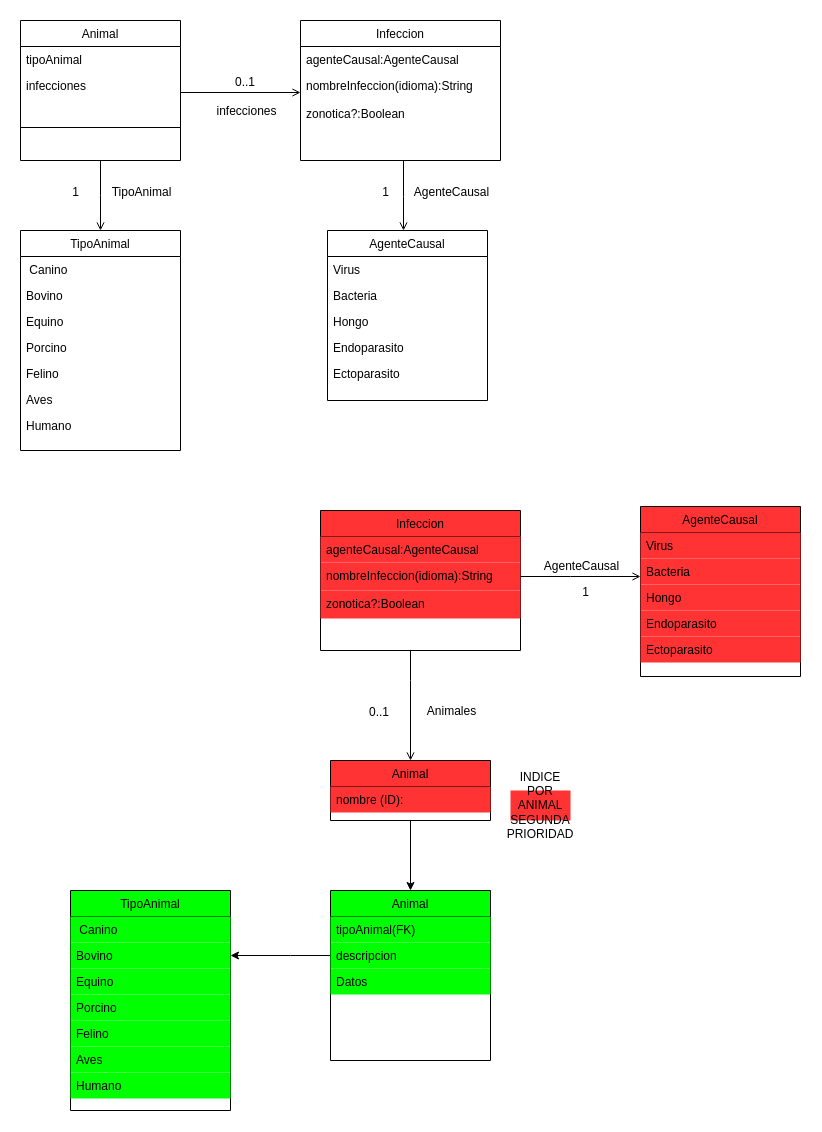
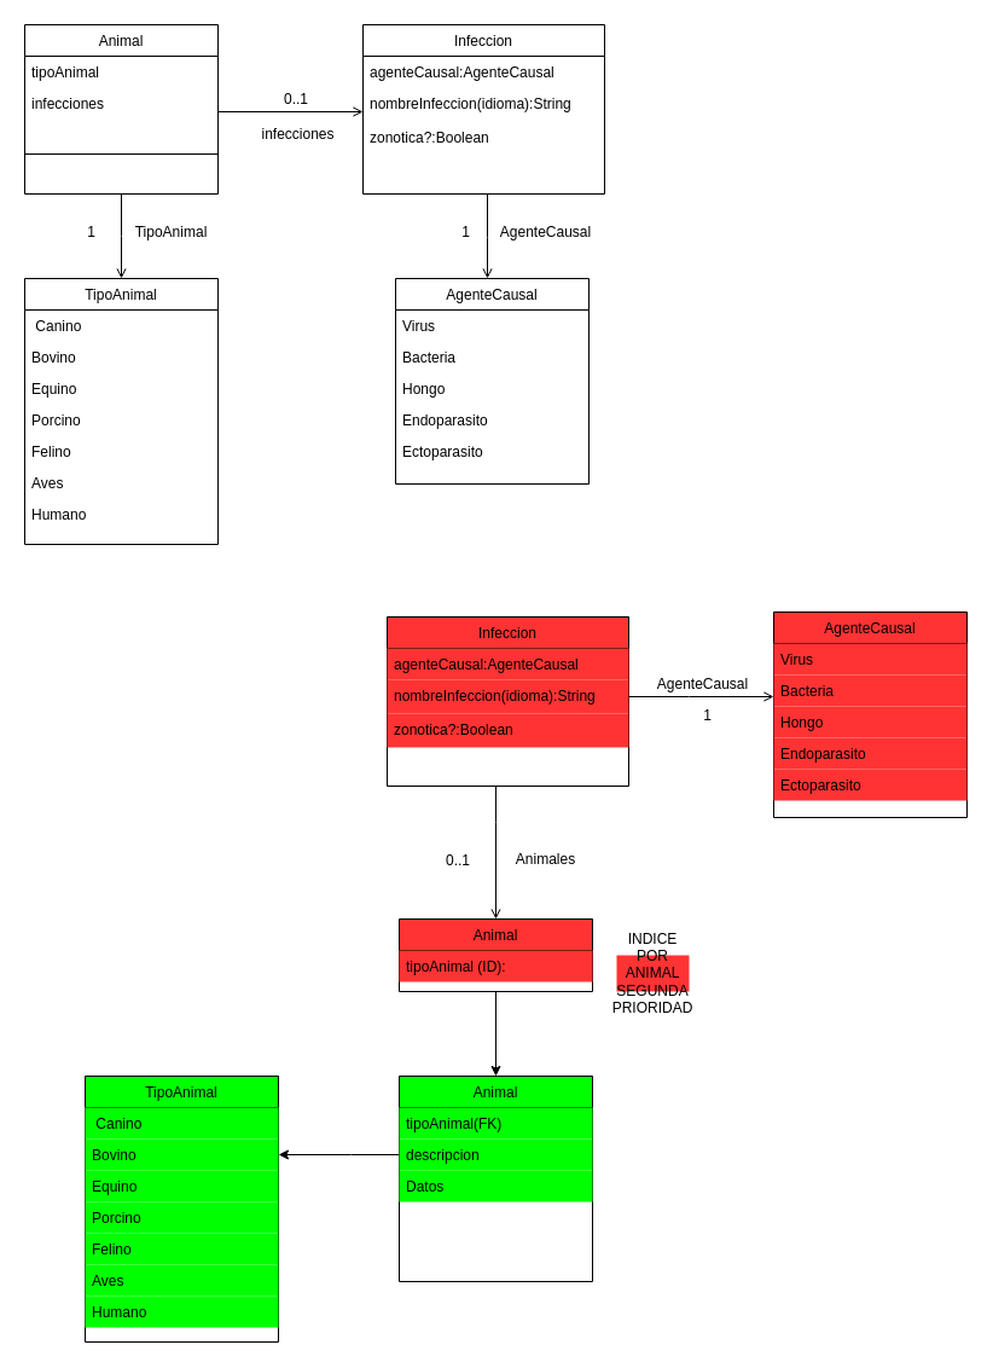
  <mxCell id="0" />
  <mxCell id="1" parent="0" />
  <mxCell id="2" value="Animal" style="swimlane;fontStyle=0;align=center;verticalAlign=top;childLayout=stackLayout;horizontal=1;startSize=26;horizontalStack=0;resizeParent=1;resizeLast=0;collapsible=1;marginBottom=0;rounded=0;shadow=0;strokeWidth=1;" parent="1" vertex="1"><mxGeometry x="20" y="20" width="160" height="140" as="geometry"><mxRectangle x="230" y="140" width="160" height="26" as="alternateBounds" /></mxGeometry></mxCell>
  <mxCell id="3" value="tipoAnimal" style="text;align=left;verticalAlign=top;spacingLeft=4;spacingRight=4;overflow=hidden;rotatable=0;points=[[0,0.5],[1,0.5]];portConstraint=eastwest;" parent="2" vertex="1"><mxGeometry y="26" width="160" height="26" as="geometry" /></mxCell>
  <mxCell id="4" value="infecciones" style="text;align=left;verticalAlign=top;spacingLeft=4;spacingRight=4;overflow=hidden;rotatable=0;points=[[0,0.5],[1,0.5]];portConstraint=eastwest;" parent="2" vertex="1"><mxGeometry y="52" width="160" height="26" as="geometry" /></mxCell>
  <mxCell id="5" value="" style="line;html=1;strokeWidth=1;align=left;verticalAlign=middle;spacingTop=-1;spacingLeft=3;spacingRight=3;rotatable=0;labelPosition=right;points=[];portConstraint=eastwest;" parent="2" vertex="1"><mxGeometry y="78" width="160" height="58" as="geometry" /></mxCell>
  <mxCell id="6" value="TipoAnimal" style="swimlane;fontStyle=0;align=center;verticalAlign=top;childLayout=stackLayout;horizontal=1;startSize=26;horizontalStack=0;resizeParent=1;resizeLast=0;collapsible=1;marginBottom=0;rounded=0;shadow=0;strokeWidth=1;" parent="1" vertex="1"><mxGeometry x="20" y="230" width="160" height="220" as="geometry"><mxRectangle x="120" y="250" width="160" height="26" as="alternateBounds" /></mxGeometry></mxCell>
  <mxCell id="7" value=" Canino&#10;" style="text;align=left;verticalAlign=top;spacingLeft=4;spacingRight=4;overflow=hidden;rotatable=0;points=[[0,0.5],[1,0.5]];portConstraint=eastwest;" parent="6" vertex="1"><mxGeometry y="26" width="160" height="26" as="geometry" /></mxCell>
  <mxCell id="8" value="Bovino" style="text;align=left;verticalAlign=top;spacingLeft=4;spacingRight=4;overflow=hidden;rotatable=0;points=[[0,0.5],[1,0.5]];portConstraint=eastwest;" parent="6" vertex="1"><mxGeometry y="52" width="160" height="26" as="geometry" /></mxCell>
  <mxCell id="9" value="Equino" style="text;align=left;verticalAlign=top;spacingLeft=4;spacingRight=4;overflow=hidden;rotatable=0;points=[[0,0.5],[1,0.5]];portConstraint=eastwest;" parent="6" vertex="1"><mxGeometry y="78" width="160" height="26" as="geometry" /></mxCell>
  <mxCell id="10" value="Porcino" style="text;align=left;verticalAlign=top;spacingLeft=4;spacingRight=4;overflow=hidden;rotatable=0;points=[[0,0.5],[1,0.5]];portConstraint=eastwest;" parent="6" vertex="1"><mxGeometry y="104" width="160" height="26" as="geometry" /></mxCell>
  <mxCell id="11" value="Felino" style="text;align=left;verticalAlign=top;spacingLeft=4;spacingRight=4;overflow=hidden;rotatable=0;points=[[0,0.5],[1,0.5]];portConstraint=eastwest;" parent="6" vertex="1"><mxGeometry y="130" width="160" height="26" as="geometry" /></mxCell>
  <mxCell id="12" value="Aves" style="text;align=left;verticalAlign=top;spacingLeft=4;spacingRight=4;overflow=hidden;rotatable=0;points=[[0,0.5],[1,0.5]];portConstraint=eastwest;" parent="6" vertex="1"><mxGeometry y="156" width="160" height="26" as="geometry" /></mxCell>
  <mxCell id="13" value="Humano" style="text;align=left;verticalAlign=top;spacingLeft=4;spacingRight=4;overflow=hidden;rotatable=0;points=[[0,0.5],[1,0.5]];portConstraint=eastwest;" parent="6" vertex="1"><mxGeometry y="182" width="160" height="26" as="geometry" /></mxCell>
  <mxCell id="14" value="" style="endArrow=open;shadow=0;strokeWidth=1;rounded=0;endFill=1;edgeStyle=elbowEdgeStyle;elbow=vertical;entryX=0.5;entryY=0;entryDx=0;entryDy=0;" parent="1" target="6" edge="1"><mxGeometry x="0.5" y="41" relative="1" as="geometry"><mxPoint x="100" y="160" as="sourcePoint" /><mxPoint x="-70" y="111" as="targetPoint" /><mxPoint x="-40" y="32" as="offset" /></mxGeometry></mxCell>
  <mxCell id="15" value="1" style="resizable=0;align=right;verticalAlign=bottom;labelBackgroundColor=none;fontSize=12;" parent="14" connectable="0" vertex="1"><mxGeometry x="1" relative="1" as="geometry"><mxPoint x="-20" y="-30" as="offset" /></mxGeometry></mxCell>
  <mxCell id="16" value="TipoAnimal" style="text;html=1;resizable=0;points=[];;align=center;verticalAlign=middle;labelBackgroundColor=none;rounded=0;shadow=0;strokeWidth=1;fontSize=12;" parent="14" vertex="1" connectable="0"><mxGeometry x="0.5" y="49" relative="1" as="geometry"><mxPoint x="-9" y="-22" as="offset" /></mxGeometry></mxCell>
  <mxCell id="17" value="Infeccion" style="swimlane;fontStyle=0;align=center;verticalAlign=top;childLayout=stackLayout;horizontal=1;startSize=26;horizontalStack=0;resizeParent=1;resizeLast=0;collapsible=1;marginBottom=0;rounded=0;shadow=0;strokeWidth=1;" parent="1" vertex="1"><mxGeometry x="300" y="20" width="200" height="140" as="geometry"><mxRectangle x="230" y="140" width="160" height="26" as="alternateBounds" /></mxGeometry></mxCell>
  <mxCell id="18" value="agenteCausal:AgenteCausal" style="text;align=left;verticalAlign=top;spacingLeft=4;spacingRight=4;overflow=hidden;rotatable=0;points=[[0,0.5],[1,0.5]];portConstraint=eastwest;" parent="17" vertex="1"><mxGeometry y="26" width="200" height="26" as="geometry" /></mxCell>
  <mxCell id="19" value="nombreInfeccion(idioma):String" style="text;align=left;verticalAlign=top;spacingLeft=4;spacingRight=4;overflow=hidden;rotatable=0;points=[[0,0.5],[1,0.5]];portConstraint=eastwest;" parent="17" vertex="1"><mxGeometry y="52" width="200" height="28" as="geometry" /></mxCell>
  <mxCell id="20" value="zonotica?:Boolean" style="text;align=left;verticalAlign=top;spacingLeft=4;spacingRight=4;overflow=hidden;rotatable=0;points=[[0,0.5],[1,0.5]];portConstraint=eastwest;" parent="17" vertex="1"><mxGeometry y="80" width="200" height="28" as="geometry" /></mxCell>
  <mxCell id="21" value="AgenteCausal" style="swimlane;fontStyle=0;align=center;verticalAlign=top;childLayout=stackLayout;horizontal=1;startSize=26;horizontalStack=0;resizeParent=1;resizeLast=0;collapsible=1;marginBottom=0;rounded=0;shadow=0;strokeWidth=1;" parent="1" vertex="1"><mxGeometry x="327" y="230" width="160" height="170" as="geometry"><mxRectangle x="427" y="250" width="160" height="26" as="alternateBounds" /></mxGeometry></mxCell>
  <mxCell id="22" value="Virus" style="text;align=left;verticalAlign=top;spacingLeft=4;spacingRight=4;overflow=hidden;rotatable=0;points=[[0,0.5],[1,0.5]];portConstraint=eastwest;" parent="21" vertex="1"><mxGeometry y="26" width="160" height="26" as="geometry" /></mxCell>
  <mxCell id="23" value="Bacteria" style="text;align=left;verticalAlign=top;spacingLeft=4;spacingRight=4;overflow=hidden;rotatable=0;points=[[0,0.5],[1,0.5]];portConstraint=eastwest;" parent="21" vertex="1"><mxGeometry y="52" width="160" height="26" as="geometry" /></mxCell>
  <mxCell id="24" value="Hongo" style="text;align=left;verticalAlign=top;spacingLeft=4;spacingRight=4;overflow=hidden;rotatable=0;points=[[0,0.5],[1,0.5]];portConstraint=eastwest;" parent="21" vertex="1"><mxGeometry y="78" width="160" height="26" as="geometry" /></mxCell>
  <mxCell id="25" value="Endoparasito " style="text;align=left;verticalAlign=top;spacingLeft=4;spacingRight=4;overflow=hidden;rotatable=0;points=[[0,0.5],[1,0.5]];portConstraint=eastwest;" parent="21" vertex="1"><mxGeometry y="104" width="160" height="26" as="geometry" /></mxCell>
  <mxCell id="26" value="Ectoparasito" style="text;align=left;verticalAlign=top;spacingLeft=4;spacingRight=4;overflow=hidden;rotatable=0;points=[[0,0.5],[1,0.5]];portConstraint=eastwest;" parent="21" vertex="1"><mxGeometry y="130" width="160" height="26" as="geometry" /></mxCell>
  <mxCell id="27" value="" style="endArrow=open;shadow=0;strokeWidth=1;rounded=0;endFill=1;edgeStyle=elbowEdgeStyle;elbow=vertical;" parent="1" edge="1"><mxGeometry x="0.5" y="41" relative="1" as="geometry"><mxPoint x="403" y="160" as="sourcePoint" /><mxPoint x="403" y="230" as="targetPoint" /><mxPoint x="-40" y="32" as="offset" /><Array as="points"><mxPoint x="390" y="196" /></Array></mxGeometry></mxCell>
  <mxCell id="28" value="1" style="resizable=0;align=right;verticalAlign=bottom;labelBackgroundColor=none;fontSize=12;" parent="27" connectable="0" vertex="1"><mxGeometry x="1" relative="1" as="geometry"><mxPoint x="-13" y="-30" as="offset" /></mxGeometry></mxCell>
  <mxCell id="29" value="AgenteCausal" style="text;html=1;resizable=0;points=[];;align=center;verticalAlign=middle;labelBackgroundColor=none;rounded=0;shadow=0;strokeWidth=1;fontSize=12;" parent="27" vertex="1" connectable="0"><mxGeometry x="0.5" y="49" relative="1" as="geometry"><mxPoint x="-2" y="-22" as="offset" /></mxGeometry></mxCell>
  <mxCell id="30" value="" style="endArrow=open;shadow=0;strokeWidth=1;rounded=0;endFill=1;edgeStyle=elbowEdgeStyle;elbow=vertical;" parent="1" target="19" edge="1"><mxGeometry x="0.5" y="41" relative="1" as="geometry"><mxPoint x="190" y="92" as="sourcePoint" /><mxPoint x="-81.12" y="78.536" as="targetPoint" /><mxPoint x="-40" y="32" as="offset" /><Array as="points"><mxPoint x="180" y="92" /></Array></mxGeometry></mxCell>
  <mxCell id="31" value="0..1" style="resizable=0;align=right;verticalAlign=bottom;labelBackgroundColor=none;fontSize=12;" parent="30" connectable="0" vertex="1"><mxGeometry x="1" relative="1" as="geometry"><mxPoint x="-44" y="-2" as="offset" /></mxGeometry></mxCell>
  <mxCell id="32" value="infecciones" style="text;html=1;resizable=0;points=[];;align=center;verticalAlign=middle;labelBackgroundColor=none;rounded=0;shadow=0;strokeWidth=1;fontSize=12;" parent="30" vertex="1" connectable="0"><mxGeometry x="0.5" y="49" relative="1" as="geometry"><mxPoint x="-23" y="67" as="offset" /></mxGeometry></mxCell>
  <mxCell id="33" style="edgeStyle=orthogonalEdgeStyle;rounded=0;orthogonalLoop=1;jettySize=auto;html=1;" edge="1" parent="1" source="34" target="62"><mxGeometry relative="1" as="geometry" /></mxCell>
  <mxCell id="34" value="Animal" style="swimlane;fontStyle=0;align=center;verticalAlign=top;childLayout=stackLayout;horizontal=1;startSize=26;horizontalStack=0;resizeParent=1;resizeLast=0;collapsible=1;marginBottom=0;rounded=0;shadow=0;strokeWidth=1;fillColor=#FF3333;" vertex="1" parent="1"><mxGeometry x="330" y="760" width="160" height="60" as="geometry"><mxRectangle x="230" y="140" width="160" height="26" as="alternateBounds" /></mxGeometry></mxCell>
- <mxCell id="35" value="nombre (ID):" style="text;align=left;verticalAlign=top;spacingLeft=4;spacingRight=4;overflow=hidden;rotatable=0;points=[[0,0.5],[1,0.5]];portConstraint=eastwest;fillColor=#FF3333;" vertex="1" parent="34"><mxGeometry y="26" width="160" height="26" as="geometry" /></mxCell>
+ <mxCell id="35" value="tipoAnimal (ID):" style="text;align=left;verticalAlign=top;spacingLeft=4;spacingRight=4;overflow=hidden;rotatable=0;points=[[0,0.5],[1,0.5]];portConstraint=eastwest;fillColor=#FF3333;" vertex="1" parent="34"><mxGeometry y="26" width="160" height="26" as="geometry" /></mxCell>
  <mxCell id="36" value="Infeccion" style="swimlane;fontStyle=0;align=center;verticalAlign=top;childLayout=stackLayout;horizontal=1;startSize=26;horizontalStack=0;resizeParent=1;resizeLast=0;collapsible=1;marginBottom=0;rounded=0;shadow=0;strokeWidth=1;fillColor=#FF3333;" vertex="1" parent="1"><mxGeometry x="320" y="510" width="200" height="140" as="geometry"><mxRectangle x="230" y="140" width="160" height="26" as="alternateBounds" /></mxGeometry></mxCell>
  <mxCell id="37" value="agenteCausal:AgenteCausal" style="text;align=left;verticalAlign=top;spacingLeft=4;spacingRight=4;overflow=hidden;rotatable=0;points=[[0,0.5],[1,0.5]];portConstraint=eastwest;fillColor=#FF3333;" vertex="1" parent="36"><mxGeometry y="26" width="200" height="26" as="geometry" /></mxCell>
  <mxCell id="38" value="nombreInfeccion(idioma):String" style="text;align=left;verticalAlign=top;spacingLeft=4;spacingRight=4;overflow=hidden;rotatable=0;points=[[0,0.5],[1,0.5]];portConstraint=eastwest;fillColor=#FF3333;" vertex="1" parent="36"><mxGeometry y="52" width="200" height="28" as="geometry" /></mxCell>
  <mxCell id="39" value="zonotica?:Boolean" style="text;align=left;verticalAlign=top;spacingLeft=4;spacingRight=4;overflow=hidden;rotatable=0;points=[[0,0.5],[1,0.5]];portConstraint=eastwest;fillColor=#FF3333;" vertex="1" parent="36"><mxGeometry y="80" width="200" height="28" as="geometry" /></mxCell>
  <mxCell id="40" value="AgenteCausal" style="swimlane;fontStyle=0;align=center;verticalAlign=top;childLayout=stackLayout;horizontal=1;startSize=26;horizontalStack=0;resizeParent=1;resizeLast=0;collapsible=1;marginBottom=0;rounded=0;shadow=0;strokeWidth=1;fillColor=#FF3333;" vertex="1" parent="1"><mxGeometry x="640" y="506" width="160" height="170" as="geometry"><mxRectangle x="427" y="250" width="160" height="26" as="alternateBounds" /></mxGeometry></mxCell>
  <mxCell id="41" value="Virus" style="text;align=left;verticalAlign=top;spacingLeft=4;spacingRight=4;overflow=hidden;rotatable=0;points=[[0,0.5],[1,0.5]];portConstraint=eastwest;fillColor=#FF3333;" vertex="1" parent="40"><mxGeometry y="26" width="160" height="26" as="geometry" /></mxCell>
  <mxCell id="42" value="Bacteria" style="text;align=left;verticalAlign=top;spacingLeft=4;spacingRight=4;overflow=hidden;rotatable=0;points=[[0,0.5],[1,0.5]];portConstraint=eastwest;fillColor=#FF3333;" vertex="1" parent="40"><mxGeometry y="52" width="160" height="26" as="geometry" /></mxCell>
  <mxCell id="43" value="Hongo" style="text;align=left;verticalAlign=top;spacingLeft=4;spacingRight=4;overflow=hidden;rotatable=0;points=[[0,0.5],[1,0.5]];portConstraint=eastwest;fillColor=#FF3333;" vertex="1" parent="40"><mxGeometry y="78" width="160" height="26" as="geometry" /></mxCell>
  <mxCell id="44" value="Endoparasito " style="text;align=left;verticalAlign=top;spacingLeft=4;spacingRight=4;overflow=hidden;rotatable=0;points=[[0,0.5],[1,0.5]];portConstraint=eastwest;fillColor=#FF3333;" vertex="1" parent="40"><mxGeometry y="104" width="160" height="26" as="geometry" /></mxCell>
  <mxCell id="45" value="Ectoparasito" style="text;align=left;verticalAlign=top;spacingLeft=4;spacingRight=4;overflow=hidden;rotatable=0;points=[[0,0.5],[1,0.5]];portConstraint=eastwest;fillColor=#FF3333;" vertex="1" parent="40"><mxGeometry y="130" width="160" height="26" as="geometry" /></mxCell>
  <mxCell id="46" value="" style="endArrow=open;shadow=0;strokeWidth=1;rounded=0;endFill=1;edgeStyle=elbowEdgeStyle;elbow=vertical;exitX=1;exitY=0.5;exitDx=0;exitDy=0;fillColor=#FF3333;" edge="1" parent="1" source="38" target="42"><mxGeometry x="0.5" y="41" relative="1" as="geometry"><mxPoint x="580" y="580" as="sourcePoint" /><mxPoint x="580" y="650" as="targetPoint" /><mxPoint x="-40" y="32" as="offset" /><Array as="points"><mxPoint x="570" y="576" /></Array></mxGeometry></mxCell>
  <mxCell id="47" value="1" style="resizable=0;align=right;verticalAlign=bottom;labelBackgroundColor=none;fontSize=12;fillColor=#FF3333;" connectable="0" vertex="1" parent="46"><mxGeometry x="1" relative="1" as="geometry"><mxPoint x="-50" y="24" as="offset" /></mxGeometry></mxCell>
  <mxCell id="48" value="AgenteCausal" style="text;html=1;resizable=0;points=[];;align=center;verticalAlign=middle;labelBackgroundColor=none;rounded=0;shadow=0;strokeWidth=1;fontSize=12;fillColor=#FF3333;" vertex="1" connectable="0" parent="46"><mxGeometry x="0.5" y="49" relative="1" as="geometry"><mxPoint x="-30" y="38" as="offset" /></mxGeometry></mxCell>
  <mxCell id="49" value="" style="endArrow=open;shadow=0;strokeWidth=1;rounded=0;endFill=1;edgeStyle=elbowEdgeStyle;elbow=vertical;entryX=0.5;entryY=0;entryDx=0;entryDy=0;fillColor=#FF3333;" edge="1" parent="1" target="34"><mxGeometry x="0.5" y="41" relative="1" as="geometry"><mxPoint x="410" y="650" as="sourcePoint" /><mxPoint x="-61.12" y="568.536" as="targetPoint" /><mxPoint x="-40" y="32" as="offset" /><Array as="points"><mxPoint x="260" y="680" /><mxPoint x="200" y="582" /></Array></mxGeometry></mxCell>
  <mxCell id="50" value="0..1" style="resizable=0;align=right;verticalAlign=bottom;labelBackgroundColor=none;fontSize=12;fillColor=#FF3333;" connectable="0" vertex="1" parent="49"><mxGeometry x="1" relative="1" as="geometry"><mxPoint x="-20" y="-40" as="offset" /></mxGeometry></mxCell>
  <mxCell id="51" value="Animales" style="text;html=1;resizable=0;points=[];;align=center;verticalAlign=middle;labelBackgroundColor=none;rounded=0;shadow=0;strokeWidth=1;fontSize=12;fillColor=#FF3333;" vertex="1" connectable="0" parent="49"><mxGeometry x="0.5" y="49" relative="1" as="geometry"><mxPoint x="-9" y="-23" as="offset" /></mxGeometry></mxCell>
  <mxCell id="52" value="INDICE POR ANIMAL SEGUNDA PRIORIDAD" style="text;html=1;strokeColor=none;fillColor=#FF3333;align=center;verticalAlign=middle;whiteSpace=wrap;rounded=0;" vertex="1" parent="1"><mxGeometry x="510" y="790" width="60" height="30" as="geometry" /></mxCell>
  <mxCell id="53" value="TipoAnimal" style="swimlane;fontStyle=0;align=center;verticalAlign=top;childLayout=stackLayout;horizontal=1;startSize=26;horizontalStack=0;resizeParent=1;resizeLast=0;collapsible=1;marginBottom=0;rounded=0;shadow=0;strokeWidth=1;fillColor=#00FF00;" vertex="1" parent="1"><mxGeometry x="70" y="890" width="160" height="220" as="geometry"><mxRectangle x="120" y="250" width="160" height="26" as="alternateBounds" /></mxGeometry></mxCell>
  <mxCell id="54" value=" Canino&#10;" style="text;align=left;verticalAlign=top;spacingLeft=4;spacingRight=4;overflow=hidden;rotatable=0;points=[[0,0.5],[1,0.5]];portConstraint=eastwest;fillColor=#00FF00;" vertex="1" parent="53"><mxGeometry y="26" width="160" height="26" as="geometry" /></mxCell>
  <mxCell id="55" value="Bovino" style="text;align=left;verticalAlign=top;spacingLeft=4;spacingRight=4;overflow=hidden;rotatable=0;points=[[0,0.5],[1,0.5]];portConstraint=eastwest;fillColor=#00FF00;" vertex="1" parent="53"><mxGeometry y="52" width="160" height="26" as="geometry" /></mxCell>
  <mxCell id="56" value="Equino" style="text;align=left;verticalAlign=top;spacingLeft=4;spacingRight=4;overflow=hidden;rotatable=0;points=[[0,0.5],[1,0.5]];portConstraint=eastwest;fillColor=#00FF00;" vertex="1" parent="53"><mxGeometry y="78" width="160" height="26" as="geometry" /></mxCell>
  <mxCell id="57" value="Porcino" style="text;align=left;verticalAlign=top;spacingLeft=4;spacingRight=4;overflow=hidden;rotatable=0;points=[[0,0.5],[1,0.5]];portConstraint=eastwest;fillColor=#00FF00;" vertex="1" parent="53"><mxGeometry y="104" width="160" height="26" as="geometry" /></mxCell>
  <mxCell id="58" value="Felino" style="text;align=left;verticalAlign=top;spacingLeft=4;spacingRight=4;overflow=hidden;rotatable=0;points=[[0,0.5],[1,0.5]];portConstraint=eastwest;fillColor=#00FF00;" vertex="1" parent="53"><mxGeometry y="130" width="160" height="26" as="geometry" /></mxCell>
  <mxCell id="59" value="Aves" style="text;align=left;verticalAlign=top;spacingLeft=4;spacingRight=4;overflow=hidden;rotatable=0;points=[[0,0.5],[1,0.5]];portConstraint=eastwest;fillColor=#00FF00;" vertex="1" parent="53"><mxGeometry y="156" width="160" height="26" as="geometry" /></mxCell>
  <mxCell id="60" value="Humano" style="text;align=left;verticalAlign=top;spacingLeft=4;spacingRight=4;overflow=hidden;rotatable=0;points=[[0,0.5],[1,0.5]];portConstraint=eastwest;fillColor=#00FF00;" vertex="1" parent="53"><mxGeometry y="182" width="160" height="26" as="geometry" /></mxCell>
  <mxCell id="61" style="edgeStyle=orthogonalEdgeStyle;rounded=0;orthogonalLoop=1;jettySize=auto;html=1;entryX=1;entryY=0.5;entryDx=0;entryDy=0;fillColor=#00FF00;" edge="1" parent="1" source="62" target="55"><mxGeometry relative="1" as="geometry"><Array as="points"><mxPoint x="290" y="955" /><mxPoint x="290" y="955" /></Array></mxGeometry></mxCell>
  <mxCell id="62" value="Animal" style="swimlane;fontStyle=0;align=center;verticalAlign=top;childLayout=stackLayout;horizontal=1;startSize=26;horizontalStack=0;resizeParent=1;resizeLast=0;collapsible=1;marginBottom=0;rounded=0;shadow=0;strokeWidth=1;fillColor=#00FF00;" vertex="1" parent="1"><mxGeometry x="330" y="890" width="160" height="170" as="geometry"><mxRectangle x="230" y="140" width="160" height="26" as="alternateBounds" /></mxGeometry></mxCell>
  <mxCell id="63" value="tipoAnimal(FK)" style="text;align=left;verticalAlign=top;spacingLeft=4;spacingRight=4;overflow=hidden;rotatable=0;points=[[0,0.5],[1,0.5]];portConstraint=eastwest;fillColor=#00FF00;" vertex="1" parent="62"><mxGeometry y="26" width="160" height="26" as="geometry" /></mxCell>
  <mxCell id="64" value="descripcion&#10;" style="text;align=left;verticalAlign=top;spacingLeft=4;spacingRight=4;overflow=hidden;rotatable=0;points=[[0,0.5],[1,0.5]];portConstraint=eastwest;fillColor=#00FF00;" vertex="1" parent="62"><mxGeometry y="52" width="160" height="26" as="geometry" /></mxCell>
  <mxCell id="65" value="Datos" style="text;align=left;verticalAlign=top;spacingLeft=4;spacingRight=4;overflow=hidden;rotatable=0;points=[[0,0.5],[1,0.5]];portConstraint=eastwest;fillColor=#00FF00;" vertex="1" parent="62"><mxGeometry y="78" width="160" height="26" as="geometry" /></mxCell>
